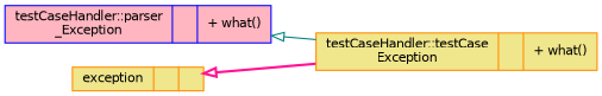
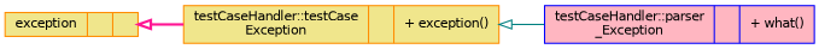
  digraph {
    rankdir=LR
    node [color=darkorange fillcolor=khaki fontname=Helvetica fontsize=10 shape=record style=filled]
    edge [arrowtail=onormal dir=back fontname=Helvetica fontsize=10 labelfontname=Helvetica labelfontsize=10]
    n1 [color=blue fillcolor=lightpink fontcolor=black height=0.2 label="{testCaseHandler::parser\l_Exception\n||+ what()\l}" width=0.4]
-   n2 [height=0.2 label="{testCaseHandler::testCase\lException\n||+ what()\l}" width=0.4]
+   n2 [height=0.2 label="{testCaseHandler::testCase\lException\n||+ exception()\l}" width=0.4]
    n3 [height=0.2 label="{exception\n||}" width=0.4]
-   n1 -> n2 [color=teal style=solid]
+   n2 -> n1 [color=teal style=solid]
    n3 -> n2 [color=deeppink style=bold]
  }
